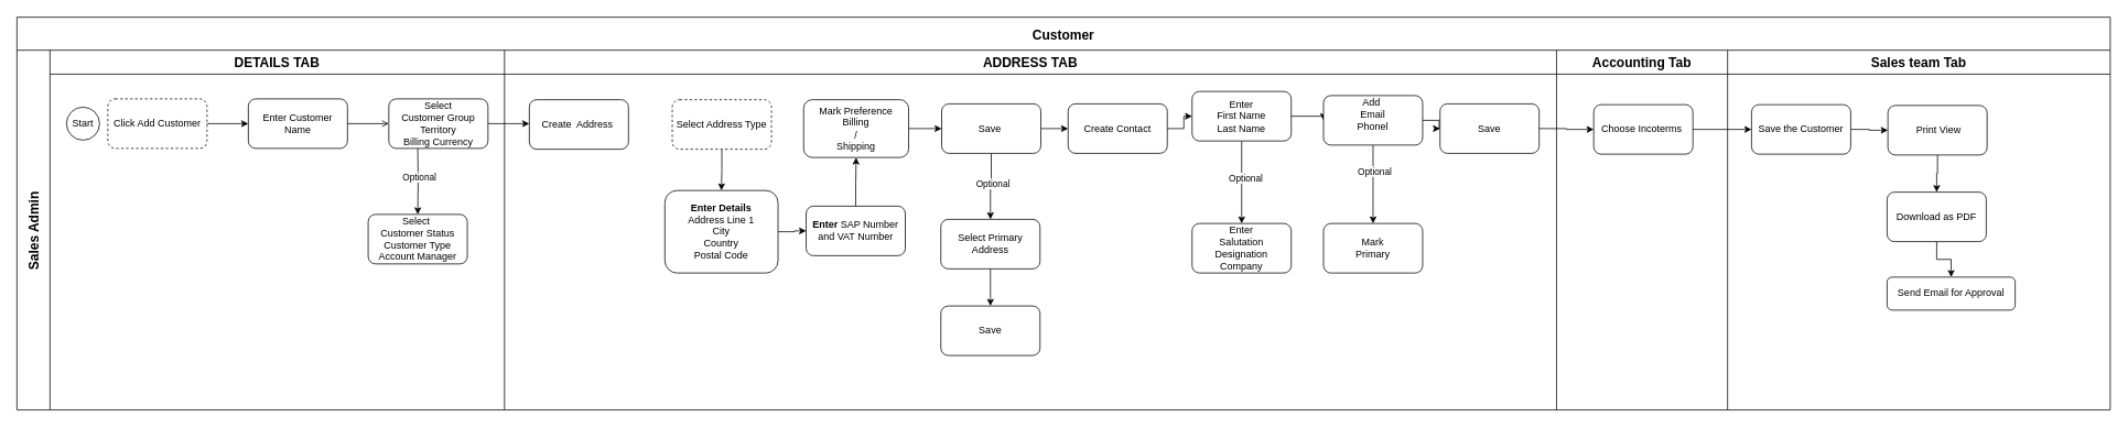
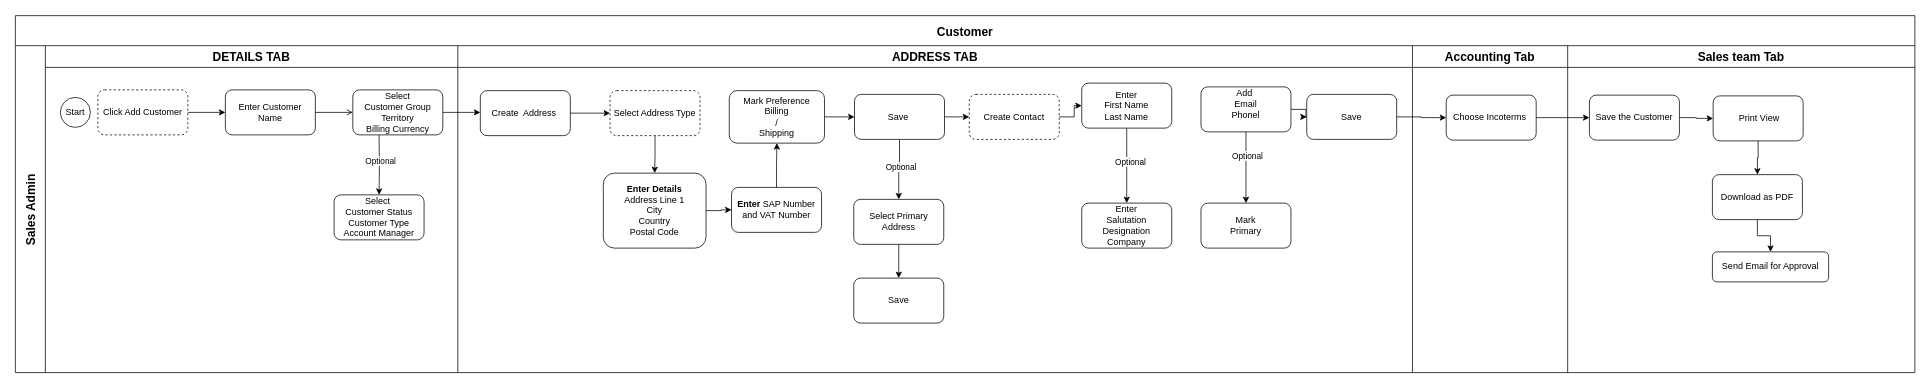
  <mxCell id="0" />
  <mxCell id="1" parent="0" />
  <mxCell id="2" value="Customer" style="shape=table;childLayout=tableLayout;startSize=40;collapsible=0;recursiveResize=0;expand=0;fontSize=16;fontStyle=1;points=[[0,0,0,0,0],[0,0.25,0,0,0],[0,0.5,0,0,0],[0,0.75,0,0,0],[0,1,0,0,0],[0.25,0,0,0,0],[0.25,1,0,0,0],[0.5,0,0,0,0],[0.5,1,0,0,0],[0.75,0,0,0,0],[0.75,1,0,0,0],[1,0,0,0,0],[1,0.25,0,0,0],[1,0.5,0,0,0],[1,0.75,0,0,0],[1,1,0,0,0]];" parent="1" vertex="1"><mxGeometry x="20" y="20" width="2533" height="476" as="geometry" /></mxCell>
  <mxCell id="3" value="Sales Admin" style="shape=tableRow;horizontal=0;swimlaneHead=0;swimlaneBody=0;top=0;left=0;strokeColor=inherit;bottom=0;right=0;dropTarget=0;fontStyle=1;fillColor=none;points=[[0,0.5],[1,0.5]];portConstraint=eastwest;startSize=40;collapsible=0;recursiveResize=0;expand=0;fontSize=16;" parent="2" vertex="1"><mxGeometry y="40" width="2533" height="436" as="geometry" /></mxCell>
  <mxCell id="4" value="DETAILS TAB" style="swimlane;swimlaneHead=0;swimlaneBody=0;fontStyle=1;strokeColor=inherit;connectable=0;fillColor=none;startSize=29;collapsible=0;recursiveResize=0;expand=0;fontSize=16;" parent="3" vertex="1"><mxGeometry x="40" width="550" height="436" as="geometry"><mxRectangle width="550" height="436" as="alternateBounds" /></mxGeometry></mxCell>
  <mxCell id="5" value="Select&lt;div&gt;Customer Group&lt;/div&gt;&lt;div&gt;Territory&lt;/div&gt;&lt;div&gt;Billing Currency&lt;/div&gt;" style="rounded=1;whiteSpace=wrap;html=1;" parent="4" vertex="1"><mxGeometry x="410" y="59" width="120" height="60" as="geometry" /></mxCell>
  <mxCell id="6" value="Enter Customer Name" style="rounded=1;whiteSpace=wrap;html=1;" parent="4" vertex="1"><mxGeometry x="240" y="59" width="120" height="60" as="geometry" /></mxCell>
  <mxCell id="7" style="edgeStyle=orthogonalEdgeStyle;rounded=0;orthogonalLoop=1;jettySize=auto;html=1;exitX=1;exitY=0.5;exitDx=0;exitDy=0;entryX=0;entryY=0.5;entryDx=0;entryDy=0;endArrow=open;" parent="4" source="6" target="5" edge="1"><mxGeometry relative="1" as="geometry" /></mxCell>
  <mxCell id="8" value="Start" style="ellipse;whiteSpace=wrap;html=1;aspect=fixed;" parent="4" vertex="1"><mxGeometry x="20" y="69" width="40" height="40" as="geometry" /></mxCell>
  <mxCell id="9" value="Click Add Customer" style="rounded=1;whiteSpace=wrap;html=1;dashed=1;" parent="4" vertex="1"><mxGeometry x="70" y="59" width="120" height="60" as="geometry" /></mxCell>
  <mxCell id="10" value="" style="edgeStyle=orthogonalEdgeStyle;rounded=0;orthogonalLoop=1;jettySize=auto;html=1;" parent="4" source="9" target="6" edge="1"><mxGeometry relative="1" as="geometry" /></mxCell>
  <mxCell id="11" value="" style="edgeStyle=orthogonalEdgeStyle;rounded=0;orthogonalLoop=1;jettySize=auto;html=1;" edge="1" parent="4" target="13"><mxGeometry relative="1" as="geometry"><mxPoint x="445" y="119" as="sourcePoint" /></mxGeometry></mxCell>
  <mxCell id="12" value="Optional" style="edgeLabel;html=1;align=center;verticalAlign=middle;resizable=0;points=[];" vertex="1" connectable="0" parent="11"><mxGeometry x="-0.119" y="1" relative="1" as="geometry"><mxPoint as="offset" /></mxGeometry></mxCell>
  <mxCell id="13" value="Select&amp;nbsp;&lt;br&gt;Customer Status&lt;br&gt;Customer Type&lt;br&gt;Account Manager" style="rounded=1;whiteSpace=wrap;html=1;" vertex="1" parent="4"><mxGeometry x="385" y="199" width="120" height="60" as="geometry" /></mxCell>
  <mxCell id="14" value="ADDRESS TAB" style="swimlane;swimlaneHead=0;swimlaneBody=0;fontStyle=1;strokeColor=inherit;connectable=0;fillColor=none;startSize=29;collapsible=0;recursiveResize=0;expand=0;fontSize=16;" parent="3" vertex="1"><mxGeometry x="590" width="1273" height="436" as="geometry"><mxRectangle width="1273" height="436" as="alternateBounds" /></mxGeometry></mxCell>
+ <mxCell id="15" style="edgeStyle=orthogonalEdgeStyle;rounded=0;orthogonalLoop=1;jettySize=auto;html=1;exitX=1;exitY=0.5;exitDx=0;exitDy=0;entryX=0;entryY=0.5;entryDx=0;entryDy=0;" edge="1" parent="14" source="16" target="18"><mxGeometry relative="1" as="geometry" /></mxCell>
  <mxCell id="16" value="Create&amp;nbsp; Address&amp;nbsp;" style="rounded=1;whiteSpace=wrap;html=1;" parent="14" vertex="1"><mxGeometry x="30" y="60" width="120" height="60" as="geometry" /></mxCell>
  <mxCell id="17" style="edgeStyle=orthogonalEdgeStyle;rounded=0;orthogonalLoop=1;jettySize=auto;html=1;exitX=0.5;exitY=1;exitDx=0;exitDy=0;" edge="1" parent="14" source="18" target="24"><mxGeometry relative="1" as="geometry" /></mxCell>
  <mxCell id="18" value="Select Address Type" style="rounded=1;whiteSpace=wrap;html=1;dashed=1;" vertex="1" parent="14"><mxGeometry x="203" y="60" width="120" height="60" as="geometry" /></mxCell>
  <mxCell id="19" value="" style="edgeStyle=orthogonalEdgeStyle;rounded=0;orthogonalLoop=1;jettySize=auto;html=1;" edge="1" parent="14" source="22" target="31"><mxGeometry relative="1" as="geometry" /></mxCell>
  <mxCell id="20" value="Optional" style="edgeLabel;html=1;align=center;verticalAlign=middle;resizable=0;points=[];" vertex="1" connectable="0" parent="19"><mxGeometry x="-0.119" y="1" relative="1" as="geometry"><mxPoint as="offset" /></mxGeometry></mxCell>
  <mxCell id="21" style="edgeStyle=orthogonalEdgeStyle;rounded=0;orthogonalLoop=1;jettySize=auto;html=1;exitX=1;exitY=0.5;exitDx=0;exitDy=0;entryX=0;entryY=0.5;entryDx=0;entryDy=0;" edge="1" parent="14" source="22" target="29"><mxGeometry relative="1" as="geometry" /></mxCell>
  <mxCell id="22" value="Save&amp;nbsp;" style="rounded=1;whiteSpace=wrap;html=1;" vertex="1" parent="14"><mxGeometry x="529" y="65" width="120" height="60" as="geometry" /></mxCell>
  <mxCell id="23" value="" style="edgeStyle=orthogonalEdgeStyle;rounded=0;orthogonalLoop=1;jettySize=auto;html=1;" edge="1" parent="14" source="24" target="26"><mxGeometry relative="1" as="geometry" /></mxCell>
  <mxCell id="24" value="&lt;div&gt;&lt;b&gt;Enter Details&lt;/b&gt;&lt;/div&gt;&lt;div&gt;Address Line 1&lt;/div&gt;&lt;div&gt;City&lt;/div&gt;&lt;div&gt;Country&lt;/div&gt;&lt;div&gt;Postal Code&lt;/div&gt;" style="rounded=1;whiteSpace=wrap;html=1;" vertex="1" parent="14"><mxGeometry x="194" y="170" width="137" height="100" as="geometry" /></mxCell>
  <mxCell id="25" value="" style="edgeStyle=orthogonalEdgeStyle;rounded=0;orthogonalLoop=1;jettySize=auto;html=1;" edge="1" parent="14" source="26" target="28"><mxGeometry relative="1" as="geometry" /></mxCell>
  <mxCell id="26" value="&lt;div&gt;&lt;b&gt;Enter&lt;/b&gt; SAP Number and VAT Number&lt;/div&gt;" style="whiteSpace=wrap;html=1;rounded=1;" vertex="1" parent="14"><mxGeometry x="365" y="189" width="120" height="60" as="geometry" /></mxCell>
  <mxCell id="27" style="edgeStyle=orthogonalEdgeStyle;rounded=0;orthogonalLoop=1;jettySize=auto;html=1;exitX=1;exitY=0.5;exitDx=0;exitDy=0;" edge="1" parent="14" source="28" target="22"><mxGeometry relative="1" as="geometry" /></mxCell>
  <mxCell id="28" value="&lt;div&gt;Mark Preference&lt;/div&gt;&lt;div&gt;Billing&lt;/div&gt;&lt;div&gt;/&lt;/div&gt;&lt;div&gt;Shipping&lt;/div&gt;" style="whiteSpace=wrap;html=1;rounded=1;" vertex="1" parent="14"><mxGeometry x="362" y="60" width="127" height="70" as="geometry" /></mxCell>
- <mxCell id="29" value="Create Contact" style="rounded=1;whiteSpace=wrap;html=1;" vertex="1" parent="14"><mxGeometry x="682.0" y="65" width="120" height="60" as="geometry" /></mxCell>
+ <mxCell id="29" value="Create Contact" style="rounded=1;whiteSpace=wrap;html=1;dashed=1;" vertex="1" parent="14"><mxGeometry x="682.0" y="65" width="120" height="60" as="geometry" /></mxCell>
  <mxCell id="30" style="edgeStyle=orthogonalEdgeStyle;rounded=0;orthogonalLoop=1;jettySize=auto;html=1;exitX=0.5;exitY=1;exitDx=0;exitDy=0;" edge="1" parent="14" source="31" target="38"><mxGeometry relative="1" as="geometry" /></mxCell>
  <mxCell id="31" value="Select Primary Address" style="rounded=1;whiteSpace=wrap;html=1;" vertex="1" parent="14"><mxGeometry x="528" y="205" width="120" height="60" as="geometry" /></mxCell>
  <mxCell id="32" value="" style="edgeStyle=orthogonalEdgeStyle;rounded=0;orthogonalLoop=1;jettySize=auto;html=1;" edge="1" parent="14" source="35" target="37"><mxGeometry relative="1" as="geometry" /></mxCell>
  <mxCell id="33" value="Optional" style="edgeLabel;html=1;align=center;verticalAlign=middle;resizable=0;points=[];" vertex="1" connectable="0" parent="32"><mxGeometry x="-0.119" y="4" relative="1" as="geometry"><mxPoint as="offset" /></mxGeometry></mxCell>
- <mxCell id="34" style="edgeStyle=orthogonalEdgeStyle;rounded=0;orthogonalLoop=1;jettySize=auto;html=1;exitX=1;exitY=0.5;exitDx=0;exitDy=0;entryX=0;entryY=0.5;entryDx=0;entryDy=0;" edge="1" parent="14" source="35" target="42"><mxGeometry relative="1" as="geometry" /></mxCell>
  <mxCell id="35" value="&lt;div&gt;Enter&lt;/div&gt;&lt;div&gt;First Name&lt;/div&gt;&lt;div&gt;Last Name&lt;/div&gt;" style="rounded=1;whiteSpace=wrap;html=1;" vertex="1" parent="14"><mxGeometry x="832.0" y="50" width="120" height="60" as="geometry" /></mxCell>
  <mxCell id="36" value="" style="edgeStyle=orthogonalEdgeStyle;rounded=0;orthogonalLoop=1;jettySize=auto;html=1;" edge="1" parent="14" source="29" target="35"><mxGeometry relative="1" as="geometry" /></mxCell>
  <mxCell id="37" value="&lt;div&gt;Enter&lt;/div&gt;&lt;div&gt;Salutation&lt;/div&gt;&lt;div&gt;Designation&lt;/div&gt;&lt;div&gt;Company&lt;/div&gt;" style="rounded=1;whiteSpace=wrap;html=1;" vertex="1" parent="14"><mxGeometry x="832.0" y="210" width="120" height="60" as="geometry" /></mxCell>
  <mxCell id="38" value="Save" style="rounded=1;whiteSpace=wrap;html=1;" vertex="1" parent="14"><mxGeometry x="528" y="310" width="120" height="60" as="geometry" /></mxCell>
  <mxCell id="39" value="" style="edgeStyle=orthogonalEdgeStyle;rounded=0;orthogonalLoop=1;jettySize=auto;html=1;" edge="1" parent="14" source="42" target="43"><mxGeometry relative="1" as="geometry" /></mxCell>
  <mxCell id="40" value="Optional" style="edgeLabel;html=1;align=center;verticalAlign=middle;resizable=0;points=[];" vertex="1" connectable="0" parent="39"><mxGeometry x="-0.338" y="1" relative="1" as="geometry"><mxPoint as="offset" /></mxGeometry></mxCell>
  <mxCell id="41" value="" style="edgeStyle=orthogonalEdgeStyle;rounded=0;orthogonalLoop=1;jettySize=auto;html=1;" edge="1" parent="14" source="42" target="44"><mxGeometry relative="1" as="geometry"><mxPoint x="1131" y="95.0" as="targetPoint" /></mxGeometry></mxCell>
  <mxCell id="42" value="&lt;div&gt;Add&amp;nbsp;&lt;/div&gt;&lt;div&gt;Email&lt;/div&gt;&lt;div&gt;Phonel&lt;/div&gt;&lt;div&gt;&lt;br&gt;&lt;/div&gt;" style="rounded=1;whiteSpace=wrap;html=1;" vertex="1" parent="14"><mxGeometry x="991" y="55" width="120" height="60" as="geometry" /></mxCell>
  <mxCell id="43" value="&lt;div&gt;Mark&lt;/div&gt;&lt;div&gt;Primary&lt;/div&gt;" style="rounded=1;whiteSpace=wrap;html=1;" vertex="1" parent="14"><mxGeometry x="991" y="210" width="120" height="60" as="geometry" /></mxCell>
  <mxCell id="44" value="Save" style="rounded=1;whiteSpace=wrap;html=1;" vertex="1" parent="14"><mxGeometry x="1132" y="65" width="120" height="60" as="geometry" /></mxCell>
  <mxCell id="45" value="Accounting Tab" style="swimlane;swimlaneHead=0;swimlaneBody=0;fontStyle=1;strokeColor=inherit;connectable=0;fillColor=none;startSize=29;collapsible=0;recursiveResize=0;expand=0;fontSize=16;" parent="3" vertex="1"><mxGeometry x="1863" width="207" height="436" as="geometry"><mxRectangle width="207" height="436" as="alternateBounds" /></mxGeometry></mxCell>
  <mxCell id="46" value="Choose Incoterms&amp;nbsp;" style="rounded=1;whiteSpace=wrap;html=1;" parent="45" vertex="1"><mxGeometry x="45" y="66" width="120" height="60" as="geometry" /></mxCell>
  <mxCell id="47" value="Sales team Tab" style="swimlane;swimlaneHead=0;swimlaneBody=0;fontStyle=1;strokeColor=inherit;connectable=0;fillColor=none;startSize=29;collapsible=0;recursiveResize=0;expand=0;fontSize=16;" parent="3" vertex="1"><mxGeometry x="2070" width="463" height="436" as="geometry"><mxRectangle width="463" height="436" as="alternateBounds" /></mxGeometry></mxCell>
  <mxCell id="48" value="" style="edgeStyle=orthogonalEdgeStyle;rounded=0;orthogonalLoop=1;jettySize=auto;html=1;" edge="1" parent="47" source="49" target="51"><mxGeometry relative="1" as="geometry" /></mxCell>
  <mxCell id="49" value="Save the Customer" style="rounded=1;whiteSpace=wrap;html=1;" parent="47" vertex="1"><mxGeometry x="29" y="66" width="120" height="60" as="geometry" /></mxCell>
  <mxCell id="50" value="" style="edgeStyle=orthogonalEdgeStyle;rounded=0;orthogonalLoop=1;jettySize=auto;html=1;" edge="1" parent="47" source="51" target="53"><mxGeometry relative="1" as="geometry" /></mxCell>
  <mxCell id="51" value="&amp;nbsp;Print View" style="rounded=1;whiteSpace=wrap;html=1;" vertex="1" parent="47"><mxGeometry x="194" y="67" width="120" height="60" as="geometry" /></mxCell>
  <mxCell id="52" value="" style="edgeStyle=orthogonalEdgeStyle;rounded=0;orthogonalLoop=1;jettySize=auto;html=1;" edge="1" parent="47" source="53" target="54"><mxGeometry relative="1" as="geometry" /></mxCell>
  <mxCell id="53" value="Download as PDF" style="rounded=1;whiteSpace=wrap;html=1;" vertex="1" parent="47"><mxGeometry x="193" y="172" width="120" height="60" as="geometry" /></mxCell>
  <mxCell id="54" value="Send Email for Approval" style="rounded=1;whiteSpace=wrap;html=1;" vertex="1" parent="47"><mxGeometry x="193" y="275" width="155" height="40" as="geometry" /></mxCell>
  <mxCell id="55" style="edgeStyle=orthogonalEdgeStyle;rounded=0;orthogonalLoop=1;jettySize=auto;html=1;exitX=1;exitY=0.5;exitDx=0;exitDy=0;" edge="1" parent="3" source="5"><mxGeometry relative="1" as="geometry"><mxPoint x="620" y="89" as="targetPoint" /></mxGeometry></mxCell>
  <mxCell id="56" style="edgeStyle=orthogonalEdgeStyle;rounded=0;orthogonalLoop=1;jettySize=auto;html=1;exitX=1;exitY=0.5;exitDx=0;exitDy=0;entryX=0;entryY=0.5;entryDx=0;entryDy=0;" edge="1" parent="3" source="44" target="46"><mxGeometry relative="1" as="geometry" /></mxCell>
  <mxCell id="57" style="edgeStyle=orthogonalEdgeStyle;rounded=0;orthogonalLoop=1;jettySize=auto;html=1;exitX=1;exitY=0.5;exitDx=0;exitDy=0;entryX=0;entryY=0.5;entryDx=0;entryDy=0;" edge="1" parent="3" source="46" target="49"><mxGeometry relative="1" as="geometry" /></mxCell>
